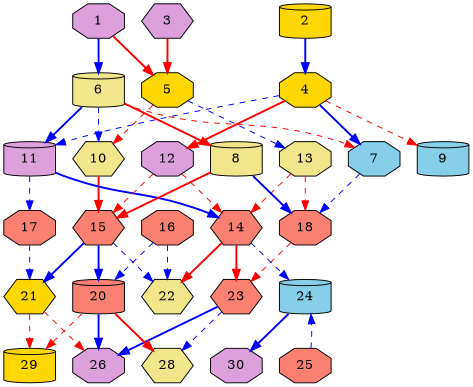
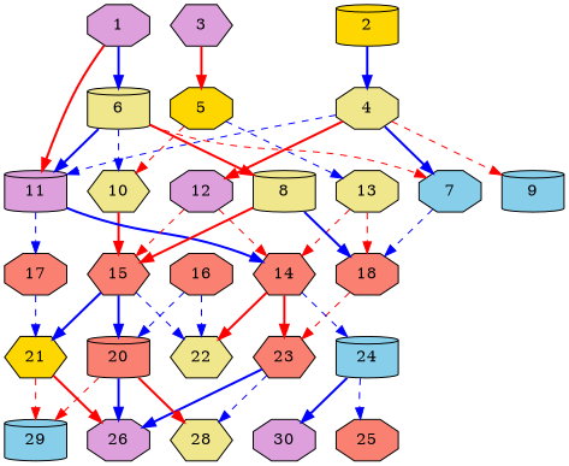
  digraph {
    node [alpha=0.01 compute_size=68719476736 fillcolor=salmon result_size=0 shape=octagon style=filled]
    edge [color=blue style=dashed]
    1 [alpha=0.12 compute_size=3546630144 fillcolor=plum ram=27217856 result_size=29696 trans_size=396765]
    5 [alpha=0.19 compute_size=782757789696 fillcolor=gold ram=31402784 result_size=54272 trans_size=204953]
    6 [alpha=0.08 compute_size=32321552384 fillcolor=khaki ram=43894208 result_size=70656 shape=cylinder trans_size=774476]
    10 [alpha=0.19 compute_size=368293445632 fillcolor=khaki ram=41714624 result_size=9216 shape=hexagon trans_size=263040]
    13 [alpha=0.03 compute_size=16908408832 fillcolor=khaki ram=44583248 result_size=9216 trans_size=126853]
    7 [alpha=0.07 compute_size=904609792 fillcolor=skyblue ram=14696336 result_size=70656 trans_size=819328]
    11 [alpha=0.02 compute_size=134217728000 fillcolor=plum ram=50330000 result_size=1024 shape=cylinder trans_size=1008935]
    8 [alpha=0.15 fillcolor=khaki ram=33054896 result_size=74752 shape=cylinder trans_size=199934]
    15 [alpha=0.02 compute_size=29783277568 ram=41755808 result_size=70656 shape=hexagon trans_size=675373]
    18 [ram=3828512 result_size=74752 trans_size=372085]
    14 [alpha=0.03 compute_size=46071247921 ram=50914496 result_size=29696 shape=hexagon trans_size=544141]
    17 [alpha=0.14 compute_size=1844287488 ram=13619216 result_size=29696 trans_size=184748]
    2 [alpha=0.11 compute_size=17151950848 fillcolor=gold ram=24206672 result_size=91136 shape=cylinder trans_size=729400]
-   4 [alpha=0.17 compute_size=7929888768 fillcolor=gold ram=48489392 result_size=13312 trans_size=486054]
+   4 [alpha=0.17 compute_size=7929888768 fillcolor=khaki ram=48489392 result_size=13312 trans_size=486054]
    9 [alpha=0.13 compute_size=28991029248 fillcolor=skyblue ram=16752368 shape=cylinder trans_size=168380]
    12 [alpha=0.10 compute_size=277495808 fillcolor=plum ram=31085984 result_size=70656 trans_size=271512]
    3 [alpha=0.20 compute_size=64283138170 fillcolor=plum ram=47211104 result_size=29696 shape=hexagon trans_size=560573]
    23 [alpha=0.09 compute_size=142856159232 ram=32888576 result_size=74752 shape=hexagon trans_size=726203]
    22 [alpha=0.04 compute_size=6941915136 fillcolor=khaki ram=41074688 shape=hexagon trans_size=460831]
    24 [alpha=0.07 compute_size=5211455488 fillcolor=skyblue ram=8222528 result_size=74752 shape=cylinder trans_size=946660]
    21 [alpha=0.00 compute_size=571097088 fillcolor=gold ram=51898160 result_size=70656 shape=hexagon trans_size=518726]
    20 [alpha=0.09 compute_size=7195484160 ram=47832032 result_size=13312 shape=cylinder trans_size=883777]
    16 [alpha=0.08 compute_size=1556578304 ram=50388608 result_size=74752 trans_size=584134]
    26 [alpha=0.12 compute_size=28991029248 fillcolor=plum ram=48669968 trans_size=312815]
    28 [alpha=0.15 compute_size=103127874455 fillcolor=khaki ram=29658800 shape=hexagon trans_size=354215]
-   29 [alpha=0.09 compute_size=7301283840 fillcolor=gold ram=31887488 shape=cylinder trans_size=226404]
+   29 [alpha=0.09 compute_size=7301283840 fillcolor=skyblue ram=31887488 shape=cylinder trans_size=226404]
    25 [compute_size=4479057920 ram=32807792 trans_size=792474]
    30 [compute_size=21120382976 fillcolor=plum ram=32109248 trans_size=939914]
-   1 -> 5 [color=red style=bold]
+   1 -> 11 [color=red style=bold]
    1 -> 6 [style=bold]
    5 -> 10 [color=red]
    5 -> 13
    6 -> 10
    6 -> 7 [color=red]
    6 -> 11 [style=bold]
    6 -> 8 [color=red style=bold]
    10 -> 15 [color=red style=bold]
    13 -> 18 [color=red]
    13 -> 14 [color=red]
    7 -> 18
    11 -> 14 [style=bold]
    11 -> 17
    8 -> 15 [color=red style=bold]
    8 -> 18 [style=bold]
    15 -> 22
    15 -> 21 [style=bold]
    15 -> 20 [style=bold]
    18 -> 23 [color=red]
    14 -> 23 [color=red style=bold]
    14 -> 22 [color=red style=bold]
    14 -> 24
    17 -> 21
    2 -> 4 [style=bold]
    4 -> 7 [style=bold]
    4 -> 11
    4 -> 9 [color=red]
    4 -> 12 [color=red style=bold]
    12 -> 15 [color=red]
    12 -> 14 [color=red]
    3 -> 5 [color=red style=bold]
    23 -> 26 [style=bold]
    23 -> 28
-   25 -> 24
+   24 -> 25
    24 -> 30 [style=bold]
-   21 -> 26 [color=red]
+   21 -> 26 [color=red style=bold]
    21 -> 29 [color=red]
    20 -> 26 [style=bold]
    20 -> 28 [color=red style=bold]
    20 -> 29 [color=red]
    16 -> 22
    16 -> 20
  }
